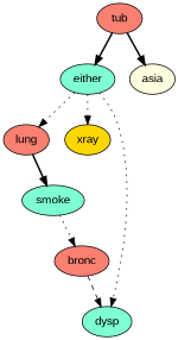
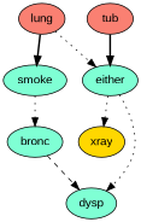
  digraph {
    fontname="Liberation Sans"
    node [fillcolor=aquamarine fontname="Liberation Sans" style=filled]
    edge [fontname="Liberation Sans" style=dotted]
    lung [fillcolor=salmon]
    smoke
    either
-   bronc [fillcolor=salmon]
+   bronc
    xray [fillcolor=gold]
    dysp
    tub [fillcolor=salmon]
-   asia [fillcolor=lightyellow]
    lung -> smoke [style=bold]
-   either -> lung
+   lung -> either
    smoke -> bronc
    either -> xray
    either -> dysp
    bronc -> dysp [style=dashed]
    tub -> either [style=bold]
-   tub -> asia [style=bold]
  }
